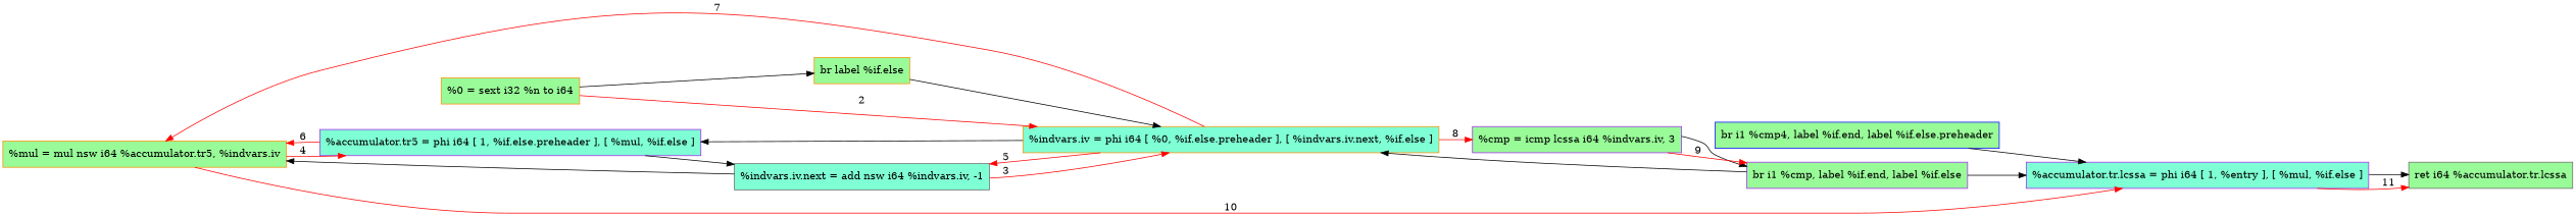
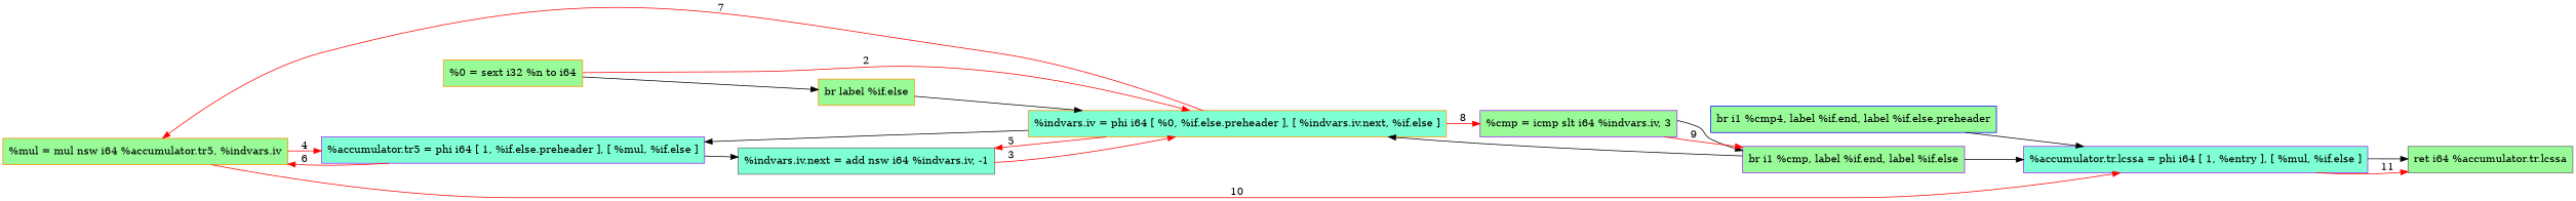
  digraph {
    rankdir=LR
    node [color=purple fillcolor=palegreen shape=record style=filled]
    n1 [color=blue label="  br i1 %cmp4, label %if.end, label %if.else.preheader"]
    n2 [fillcolor=aquamarine label="  %accumulator.tr.lcssa = phi i64 [ 1, %entry ], [ %mul, %if.else ]"]
    n3 [color=darkorange label="  %0 = sext i32 %n to i64"]
    n4 [color=darkorange label="  br label %if.else"]
    n5 [color=darkorange fillcolor=aquamarine label="  %indvars.iv = phi i64 [ %0, %if.else.preheader ], [ %indvars.iv.next, %if.else ]"]
    n6 [color=gray40 label="  ret i64 %accumulator.tr.lcssa"]
    n7 [fillcolor=aquamarine label="  %accumulator.tr5 = phi i64 [ 1, %if.else.preheader ], [ %mul, %if.else ]"]
    n8 [color=gray40 fillcolor=aquamarine label="  %indvars.iv.next = add nsw i64 %indvars.iv, -1"]
    n9 [color=darkorange label="  %mul = mul nsw i64 %accumulator.tr5, %indvars.iv"]
-   n10 [label="%cmp = icmp lcssa i64 %indvars.iv, 3"]
+   n10 [label="  %cmp = icmp slt i64 %indvars.iv, 3"]
    n11 [label="  br i1 %cmp, label %if.end, label %if.else"]
    n1 -> n2
    n2 -> n6
    n2 -> n6 [color=red label=11]
    n3 -> n4
    n3 -> n5 [color=red label=2]
    n4 -> n5
    n5 -> n7
    n5 -> n8 [color=red label=5]
    n5 -> n9 [color=red label=7]
    n5 -> n10 [color=red label=8]
    n7 -> n8
    n7 -> n9 [color=red label=6]
    n8 -> n5 [color=red label=3]
-   n8 -> n9
    n9 -> n2 [color=red label=10]
    n9 -> n7 [color=red label=4]
    n10 -> n11
    n10 -> n11 [color=red label=9]
    n11 -> n2
    n11 -> n5
  }
